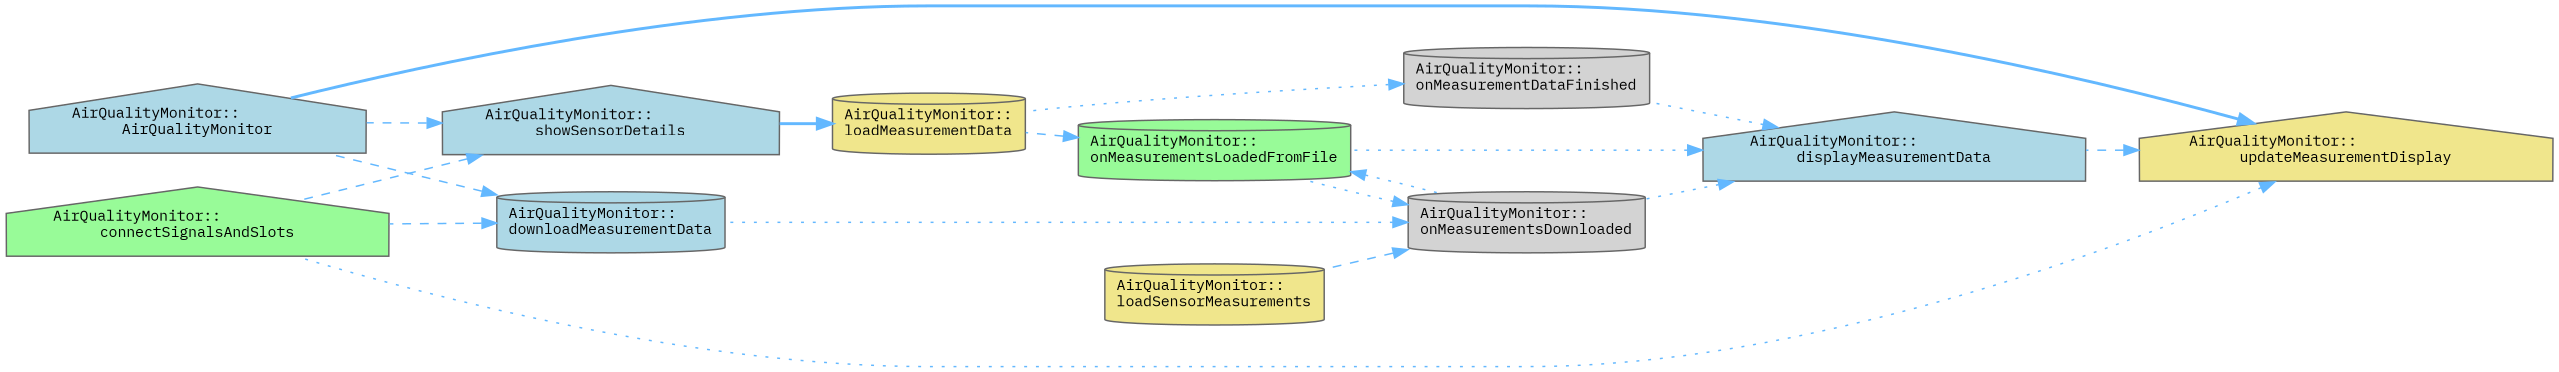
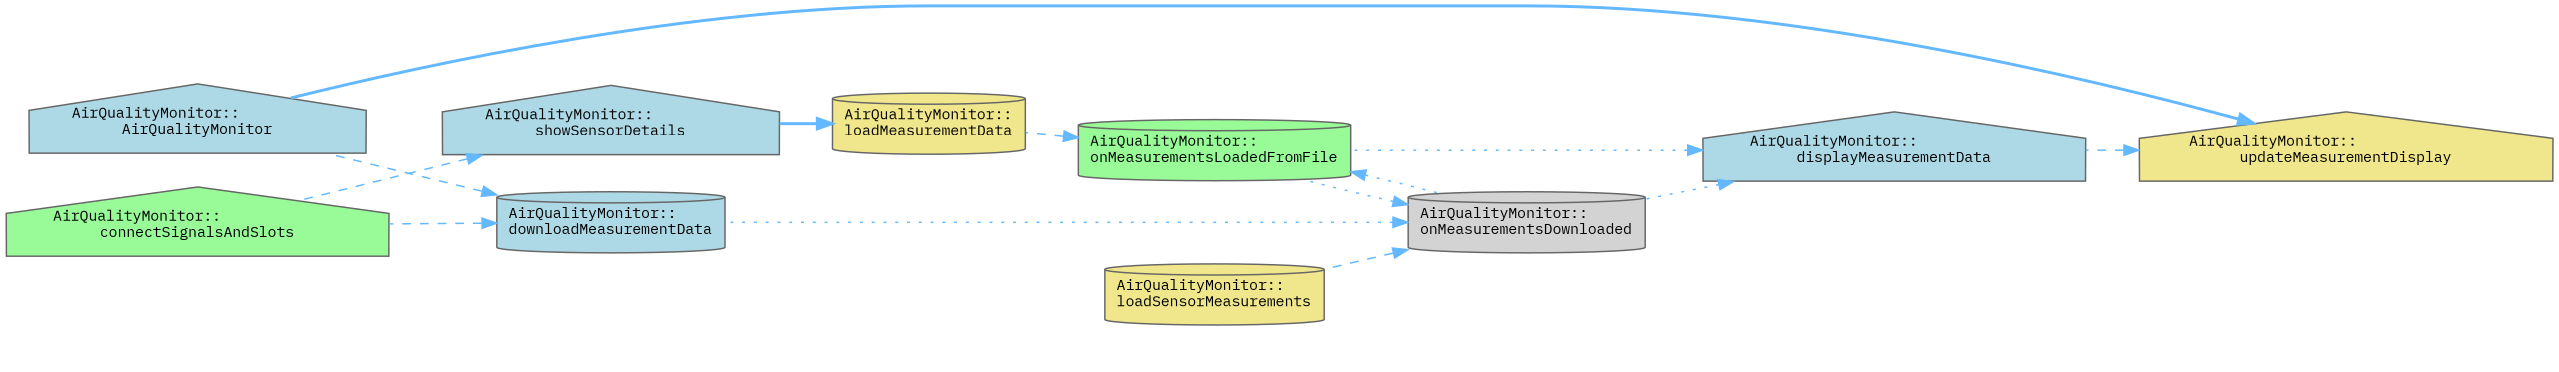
  digraph {
    fontname="IBM Plex Mono"
    rankdir=RL
    node [color=grey40 fillcolor=lightblue fontname="IBM Plex Mono" fontsize=10 shape=cylinder style=filled]
    edge [color=steelblue1 dir=back fontname="IBM Plex Mono" fontsize=10 labelfontname=Helvetica labelfontsize=10 style=dotted]
    n1 [color=gray40 fillcolor=khaki fontcolor=black height=0.2 label="AirQualityMonitor::\lupdateMeasurementDisplay" shape=house width=0.4]
    n2 [height=0.2 label="AirQualityMonitor::\lAirQualityMonitor" shape=house width=0.4]
    n3 [fillcolor=palegreen height=0.2 label="AirQualityMonitor::\lconnectSignalsAndSlots" shape=house width=0.4]
    n4 [height=0.2 label="AirQualityMonitor::\ldisplayMeasurementData" shape=house width=0.4]
-   n5 [fillcolor=lightgrey height=0.2 label="AirQualityMonitor::\lonMeasurementDataFinished" width=0.4]
    n6 [fillcolor=lightgrey height=0.2 label="AirQualityMonitor::\lonMeasurementsDownloaded" width=0.4]
    n7 [fillcolor=palegreen height=0.2 label="AirQualityMonitor::\lonMeasurementsLoadedFromFile" width=0.4]
    n8 [fillcolor=khaki height=0.2 label="AirQualityMonitor::\lloadMeasurementData" width=0.4]
    n9 [height=0.2 label="AirQualityMonitor::\ldownloadMeasurementData" width=0.4]
    n10 [fillcolor=khaki height=0.2 label="AirQualityMonitor::\lloadSensorMeasurements" width=0.4]
    n11 [height=0.2 label="AirQualityMonitor::\lshowSensorDetails" shape=house width=0.4]
    n1 -> n2 [style=bold]
-   n1 -> n3
    n1 -> n4 [style=dashed]
-   n4 -> n5
    n4 -> n6
    n4 -> n7
-   n5 -> n8
    n6 -> n7
    n6 -> n9
    n6 -> n10 [style=dashed]
    n7 -> n6
    n7 -> n8 [style=dashed]
    n8 -> n11 [style=bold]
    n9 -> n2 [style=dashed]
    n9 -> n3 [style=dashed]
-   n11 -> n2 [style=dashed]
    n11 -> n3 [style=dashed]
  }
